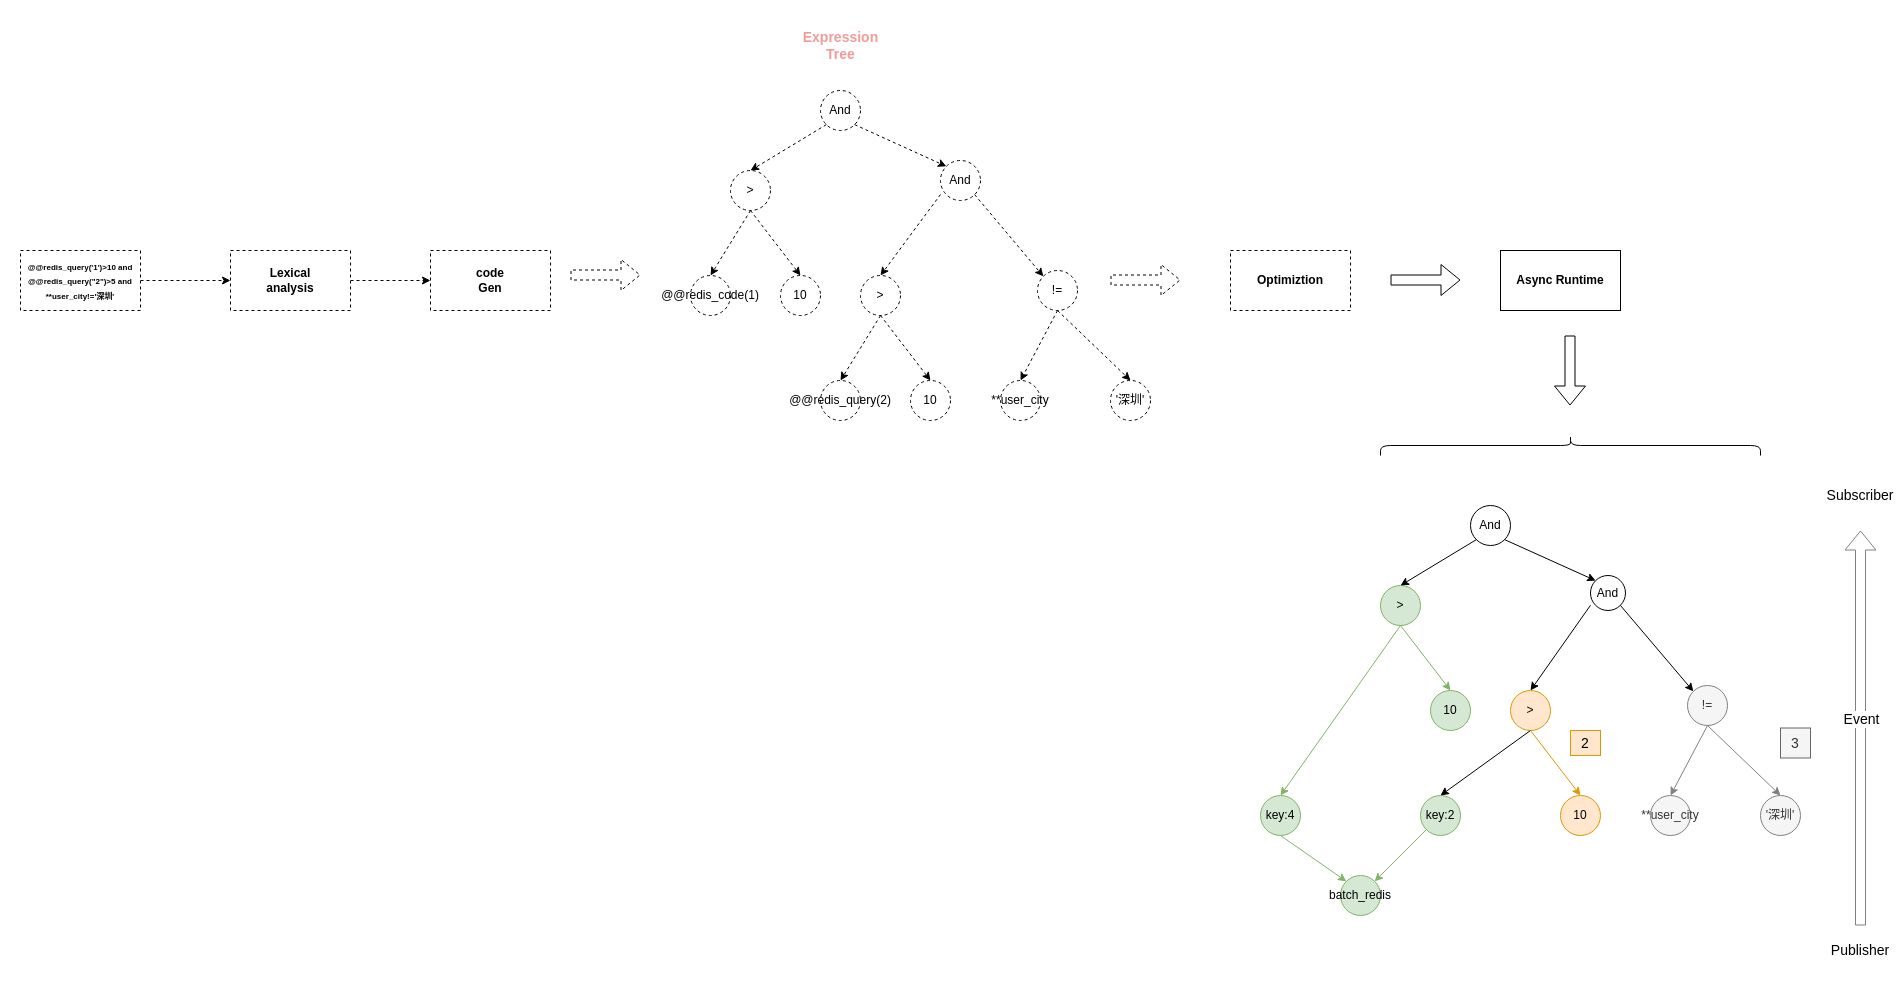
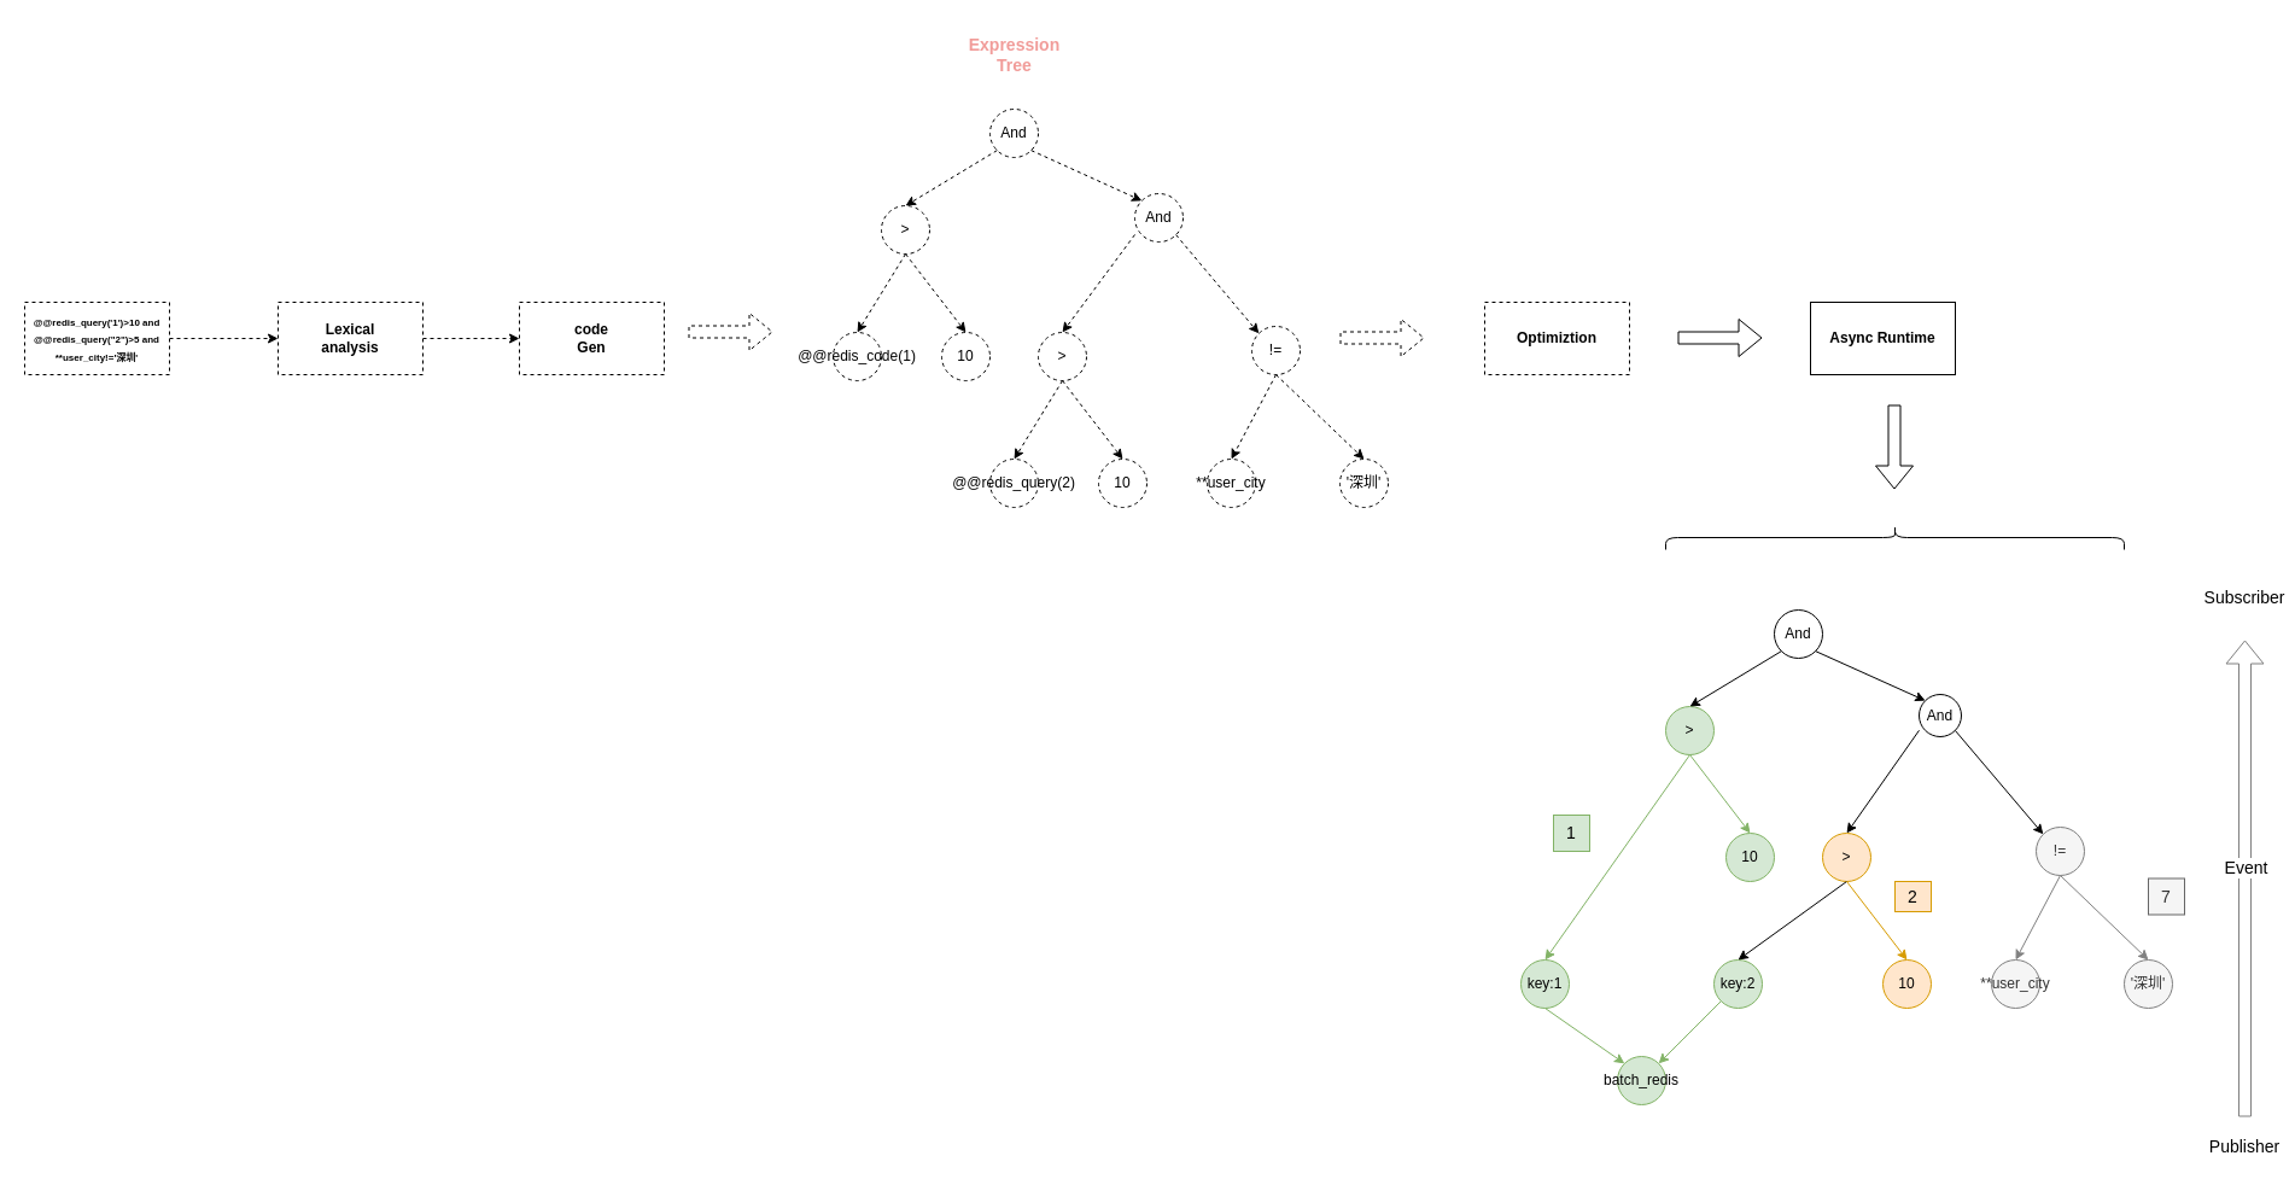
  <mxCell id="0" />
  <mxCell id="1" parent="0" />
  <mxCell id="2" value="" style="edgeStyle=orthogonalEdgeStyle;rounded=0;orthogonalLoop=1;jettySize=auto;html=1;exitX=1;exitY=0.5;exitDx=0;exitDy=0;dashed=1;" edge="1" parent="1" source="25" target="4"><mxGeometry relative="1" as="geometry"><mxPoint x="110" y="280" as="sourcePoint" /></mxGeometry></mxCell>
  <mxCell id="3" value="" style="edgeStyle=orthogonalEdgeStyle;rounded=0;orthogonalLoop=1;jettySize=auto;html=1;dashed=1;" edge="1" parent="1" source="4" target="5"><mxGeometry relative="1" as="geometry" /></mxCell>
  <mxCell id="4" value="&lt;b&gt;Lexical &lt;br&gt;analysis&lt;/b&gt;" style="whiteSpace=wrap;html=1;dashed=1;" vertex="1" parent="1"><mxGeometry x="230" y="250" width="120" height="60" as="geometry" /></mxCell>
  <mxCell id="5" value="&lt;b&gt;code&lt;br&gt;Gen&lt;/b&gt;" style="whiteSpace=wrap;html=1;dashed=1;" vertex="1" parent="1"><mxGeometry x="430" y="250" width="120" height="60" as="geometry" /></mxCell>
  <mxCell id="6" value="And" style="ellipse;whiteSpace=wrap;html=1;aspect=fixed;dashed=1;" vertex="1" parent="1"><mxGeometry x="940" y="160" width="40" height="40" as="geometry" /></mxCell>
  <mxCell id="7" value="&amp;gt;" style="ellipse;whiteSpace=wrap;html=1;aspect=fixed;dashed=1;" vertex="1" parent="1"><mxGeometry x="860" y="275" width="40" height="40" as="geometry" /></mxCell>
  <mxCell id="8" value="!=" style="ellipse;whiteSpace=wrap;html=1;aspect=fixed;dashed=1;" vertex="1" parent="1"><mxGeometry x="1037" y="270" width="40" height="40" as="geometry" /></mxCell>
  <mxCell id="9" value="@@redis_query(2)" style="ellipse;whiteSpace=wrap;html=1;aspect=fixed;dashed=1;" vertex="1" parent="1"><mxGeometry x="820" y="380" width="40" height="40" as="geometry" /></mxCell>
  <mxCell id="10" value="10" style="ellipse;whiteSpace=wrap;html=1;aspect=fixed;dashed=1;" vertex="1" parent="1"><mxGeometry x="910" y="380" width="40" height="40" as="geometry" /></mxCell>
  <mxCell id="11" value="**user_city" style="ellipse;whiteSpace=wrap;html=1;aspect=fixed;dashed=1;" vertex="1" parent="1"><mxGeometry x="1000" y="380" width="40" height="40" as="geometry" /></mxCell>
  <mxCell id="12" value="'深圳'" style="ellipse;whiteSpace=wrap;html=1;aspect=fixed;dashed=1;" vertex="1" parent="1"><mxGeometry x="1110" y="380" width="40" height="40" as="geometry" /></mxCell>
  <mxCell id="13" value="" style="endArrow=classic;html=1;exitX=0.5;exitY=1;exitDx=0;exitDy=0;entryX=0.5;entryY=0;entryDx=0;entryDy=0;dashed=1;" edge="1" parent="1" source="7" target="9"><mxGeometry width="50" height="50" relative="1" as="geometry"><mxPoint x="600" y="400" as="sourcePoint" /><mxPoint x="650" y="350" as="targetPoint" /></mxGeometry></mxCell>
  <mxCell id="14" value="" style="endArrow=classic;html=1;exitX=0.5;exitY=1;exitDx=0;exitDy=0;entryX=0.5;entryY=0;entryDx=0;entryDy=0;dashed=1;" edge="1" parent="1" source="7" target="10"><mxGeometry width="50" height="50" relative="1" as="geometry"><mxPoint x="880" y="325" as="sourcePoint" /><mxPoint x="850" y="390" as="targetPoint" /></mxGeometry></mxCell>
  <mxCell id="15" value="" style="endArrow=classic;html=1;exitX=0.5;exitY=1;exitDx=0;exitDy=0;entryX=0.5;entryY=0;entryDx=0;entryDy=0;dashed=1;" edge="1" parent="1" source="8" target="12"><mxGeometry width="50" height="50" relative="1" as="geometry"><mxPoint x="1100" y="315" as="sourcePoint" /><mxPoint x="1150" y="380" as="targetPoint" /></mxGeometry></mxCell>
  <mxCell id="16" value="" style="endArrow=classic;html=1;exitX=0.5;exitY=1;exitDx=0;exitDy=0;entryX=0.5;entryY=0;entryDx=0;entryDy=0;dashed=1;" edge="1" parent="1" source="8" target="11"><mxGeometry width="50" height="50" relative="1" as="geometry"><mxPoint x="1080" y="315" as="sourcePoint" /><mxPoint x="1140" y="390" as="targetPoint" /></mxGeometry></mxCell>
  <mxCell id="17" value="" style="endArrow=classic;html=1;exitX=0;exitY=0.85;exitDx=0;exitDy=0;entryX=0.5;entryY=0;entryDx=0;entryDy=0;exitPerimeter=0;dashed=1;" edge="1" parent="1" source="6" target="7"><mxGeometry width="50" height="50" relative="1" as="geometry"><mxPoint x="930" y="200" as="sourcePoint" /><mxPoint x="890" y="265" as="targetPoint" /></mxGeometry></mxCell>
  <mxCell id="18" value="" style="endArrow=classic;html=1;exitX=1;exitY=1;exitDx=0;exitDy=0;entryX=0;entryY=0;entryDx=0;entryDy=0;dashed=1;" edge="1" parent="1" source="6" target="8"><mxGeometry width="50" height="50" relative="1" as="geometry"><mxPoint x="950" y="204" as="sourcePoint" /><mxPoint x="890" y="285" as="targetPoint" /></mxGeometry></mxCell>
  <mxCell id="19" value="" style="shape=flexArrow;endArrow=classic;html=1;dashed=1;" edge="1" parent="1"><mxGeometry width="50" height="50" relative="1" as="geometry"><mxPoint x="570" y="274.5" as="sourcePoint" /><mxPoint x="640" y="274.5" as="targetPoint" /></mxGeometry></mxCell>
  <mxCell id="20" value="&lt;font color=&quot;#f19c99&quot; style=&quot;font-size: 14px;&quot;&gt;&lt;b style=&quot;font-size: 14px;&quot;&gt;Expression&lt;br style=&quot;font-size: 14px;&quot;&gt;Tree&lt;/b&gt;&lt;/font&gt;" style="text;html=1;strokeColor=none;fillColor=none;align=center;verticalAlign=middle;whiteSpace=wrap;rounded=0;fontSize=14;" vertex="1" parent="1"><mxGeometry x="773.5" y="20" width="133" height="50" as="geometry" /></mxCell>
  <mxCell id="21" value="" style="shape=flexArrow;endArrow=classic;html=1;dashed=1;" edge="1" parent="1"><mxGeometry width="50" height="50" relative="1" as="geometry"><mxPoint x="1110" y="279.5" as="sourcePoint" /><mxPoint x="1180" y="279.5" as="targetPoint" /></mxGeometry></mxCell>
  <mxCell id="22" value="&lt;b&gt;Optimiztion&lt;/b&gt;" style="whiteSpace=wrap;html=1;dashed=1;" vertex="1" parent="1"><mxGeometry x="1230" y="250" width="120" height="60" as="geometry" /></mxCell>
  <mxCell id="23" value="" style="shape=flexArrow;endArrow=classic;html=1;" edge="1" parent="1"><mxGeometry width="50" height="50" relative="1" as="geometry"><mxPoint x="1390" y="279.5" as="sourcePoint" /><mxPoint x="1460" y="279.5" as="targetPoint" /></mxGeometry></mxCell>
  <mxCell id="24" value="&lt;b&gt;Async Runtime&lt;/b&gt;" style="whiteSpace=wrap;html=1;" vertex="1" parent="1"><mxGeometry x="1500" y="250" width="120" height="60" as="geometry" /></mxCell>
  <mxCell id="25" value="&lt;span&gt;&lt;b&gt;&lt;font style=&quot;font-size: 8px&quot;&gt;@@redis_query('1')&amp;gt;10 and @@redis_query(&quot;2&quot;)&amp;gt;5 and **user_city!='深圳'&lt;/font&gt;&lt;/b&gt;&lt;/span&gt;" style="rounded=0;whiteSpace=wrap;html=1;dashed=1;" vertex="1" parent="1"><mxGeometry x="20" y="250" width="120" height="60" as="geometry" /></mxCell>
  <mxCell id="26" value="And" style="ellipse;whiteSpace=wrap;html=1;aspect=fixed;dashed=1;" vertex="1" parent="1"><mxGeometry x="820" y="90" width="40" height="40" as="geometry" /></mxCell>
  <mxCell id="27" value="&amp;gt;" style="ellipse;whiteSpace=wrap;html=1;aspect=fixed;dashed=1;" vertex="1" parent="1"><mxGeometry x="730" y="170" width="40" height="40" as="geometry" /></mxCell>
  <mxCell id="28" value="@@redis_code(1)" style="ellipse;whiteSpace=wrap;html=1;aspect=fixed;dashed=1;" vertex="1" parent="1"><mxGeometry x="690" y="275" width="40" height="40" as="geometry" /></mxCell>
  <mxCell id="29" value="10" style="ellipse;whiteSpace=wrap;html=1;aspect=fixed;dashed=1;" vertex="1" parent="1"><mxGeometry x="780" y="275" width="40" height="40" as="geometry" /></mxCell>
  <mxCell id="30" value="" style="endArrow=classic;html=1;exitX=0.5;exitY=1;exitDx=0;exitDy=0;entryX=0.5;entryY=0;entryDx=0;entryDy=0;dashed=1;" edge="1" parent="1" source="27" target="28"><mxGeometry width="50" height="50" relative="1" as="geometry"><mxPoint x="470" y="295" as="sourcePoint" /><mxPoint x="520" y="245" as="targetPoint" /></mxGeometry></mxCell>
  <mxCell id="31" value="" style="endArrow=classic;html=1;exitX=0.5;exitY=1;exitDx=0;exitDy=0;entryX=0.5;entryY=0;entryDx=0;entryDy=0;dashed=1;" edge="1" parent="1" source="27" target="29"><mxGeometry width="50" height="50" relative="1" as="geometry"><mxPoint x="750" y="220" as="sourcePoint" /><mxPoint x="720" y="285" as="targetPoint" /></mxGeometry></mxCell>
  <mxCell id="32" value="" style="endArrow=classic;html=1;exitX=0;exitY=1;exitDx=0;exitDy=0;entryX=0.5;entryY=0;entryDx=0;entryDy=0;dashed=1;" edge="1" parent="1" source="26" target="27"><mxGeometry width="50" height="50" relative="1" as="geometry"><mxPoint x="760" y="220" as="sourcePoint" /><mxPoint x="810" y="285" as="targetPoint" /></mxGeometry></mxCell>
  <mxCell id="33" value="" style="endArrow=classic;html=1;exitX=1;exitY=1;exitDx=0;exitDy=0;entryX=0;entryY=0;entryDx=0;entryDy=0;dashed=1;" edge="1" parent="1" source="26" target="6"><mxGeometry width="50" height="50" relative="1" as="geometry"><mxPoint x="835.858" y="134.142" as="sourcePoint" /><mxPoint x="760" y="180" as="targetPoint" /></mxGeometry></mxCell>
  <mxCell id="34" value="" style="shape=curlyBracket;whiteSpace=wrap;html=1;rounded=1;fontSize=14;rotation=90;" vertex="1" parent="1"><mxGeometry x="1560" y="255" width="20" height="380" as="geometry" /></mxCell>
  <mxCell id="35" value="" style="shape=flexArrow;endArrow=classic;html=1;fontSize=14;" edge="1" parent="1"><mxGeometry width="50" height="50" relative="1" as="geometry"><mxPoint x="1569.5" y="335" as="sourcePoint" /><mxPoint x="1569.5" y="405" as="targetPoint" /></mxGeometry></mxCell>
  <mxCell id="36" value="And" style="ellipse;whiteSpace=wrap;html=1;aspect=fixed;" vertex="1" parent="1"><mxGeometry x="1590" y="575" width="35" height="35" as="geometry" /></mxCell>
  <mxCell id="37" value="&amp;gt;" style="ellipse;whiteSpace=wrap;html=1;aspect=fixed;strokeColor=#d79b00;fillColor=#FFE6CC;" vertex="1" parent="1"><mxGeometry x="1510" y="690" width="40" height="40" as="geometry" /></mxCell>
  <mxCell id="38" value="!=" style="ellipse;whiteSpace=wrap;html=1;aspect=fixed;fillColor=#f5f5f5;fontColor=#333333;strokeColor=#808080;" vertex="1" parent="1"><mxGeometry x="1687" y="685" width="40" height="40" as="geometry" /></mxCell>
  <mxCell id="39" value="key:2" style="ellipse;whiteSpace=wrap;html=1;aspect=fixed;fillColor=#d5e8d4;strokeColor=#82b366;" vertex="1" parent="1"><mxGeometry x="1420" y="795" width="40" height="40" as="geometry" /></mxCell>
  <mxCell id="40" value="10" style="ellipse;whiteSpace=wrap;html=1;aspect=fixed;fillColor=#ffe6cc;strokeColor=#d79b00;" vertex="1" parent="1"><mxGeometry x="1560" y="795" width="40" height="40" as="geometry" /></mxCell>
  <mxCell id="41" value="**user_city" style="ellipse;whiteSpace=wrap;html=1;aspect=fixed;fillColor=#f5f5f5;fontColor=#333333;strokeColor=#808080;" vertex="1" parent="1"><mxGeometry x="1650" y="795" width="40" height="40" as="geometry" /></mxCell>
  <mxCell id="42" value="'深圳'" style="ellipse;whiteSpace=wrap;html=1;aspect=fixed;fillColor=#f5f5f5;fontColor=#333333;strokeColor=#808080;" vertex="1" parent="1"><mxGeometry x="1760" y="795" width="40" height="40" as="geometry" /></mxCell>
  <mxCell id="43" value="" style="endArrow=classic;html=1;exitX=0.5;exitY=1;exitDx=0;exitDy=0;entryX=0.5;entryY=0;entryDx=0;entryDy=0;" edge="1" parent="1" source="37" target="39"><mxGeometry width="50" height="50" relative="1" as="geometry"><mxPoint x="1250" y="815" as="sourcePoint" /><mxPoint x="1300" y="765" as="targetPoint" /></mxGeometry></mxCell>
  <mxCell id="44" value="" style="endArrow=classic;html=1;exitX=0.5;exitY=1;exitDx=0;exitDy=0;entryX=0.5;entryY=0;entryDx=0;entryDy=0;fillColor=#ffe6cc;strokeColor=#d79b00;" edge="1" parent="1" source="37" target="40"><mxGeometry width="50" height="50" relative="1" as="geometry"><mxPoint x="1530" y="740" as="sourcePoint" /><mxPoint x="1500" y="805" as="targetPoint" /></mxGeometry></mxCell>
  <mxCell id="45" value="" style="endArrow=classic;html=1;exitX=0.5;exitY=1;exitDx=0;exitDy=0;entryX=0.5;entryY=0;entryDx=0;entryDy=0;fillColor=#f5f5f5;strokeColor=#808080;" edge="1" parent="1" source="38" target="42"><mxGeometry width="50" height="50" relative="1" as="geometry"><mxPoint x="1750" y="730" as="sourcePoint" /><mxPoint x="1800" y="795" as="targetPoint" /></mxGeometry></mxCell>
  <mxCell id="46" value="" style="endArrow=classic;html=1;exitX=0.5;exitY=1;exitDx=0;exitDy=0;entryX=0.5;entryY=0;entryDx=0;entryDy=0;fillColor=#f5f5f5;strokeColor=#808080;" edge="1" parent="1" source="38" target="41"><mxGeometry width="50" height="50" relative="1" as="geometry"><mxPoint x="1730" y="730" as="sourcePoint" /><mxPoint x="1790" y="805" as="targetPoint" /></mxGeometry></mxCell>
  <mxCell id="47" value="" style="endArrow=classic;html=1;exitX=0;exitY=0.85;exitDx=0;exitDy=0;entryX=0.5;entryY=0;entryDx=0;entryDy=0;exitPerimeter=0;" edge="1" parent="1" source="36" target="37"><mxGeometry width="50" height="50" relative="1" as="geometry"><mxPoint x="1580" y="615" as="sourcePoint" /><mxPoint x="1540" y="680" as="targetPoint" /></mxGeometry></mxCell>
  <mxCell id="48" value="" style="endArrow=classic;html=1;exitX=1;exitY=1;exitDx=0;exitDy=0;entryX=0;entryY=0;entryDx=0;entryDy=0;" edge="1" parent="1" source="36" target="38"><mxGeometry width="50" height="50" relative="1" as="geometry"><mxPoint x="1600" y="619" as="sourcePoint" /><mxPoint x="1540" y="700" as="targetPoint" /></mxGeometry></mxCell>
  <mxCell id="49" value="And" style="ellipse;whiteSpace=wrap;html=1;aspect=fixed;" vertex="1" parent="1"><mxGeometry x="1470" y="505" width="40" height="40" as="geometry" /></mxCell>
  <mxCell id="50" value="&amp;gt;" style="ellipse;whiteSpace=wrap;html=1;aspect=fixed;fillColor=#d5e8d4;strokeColor=#82b366;" vertex="1" parent="1"><mxGeometry x="1380" y="585" width="40" height="40" as="geometry" /></mxCell>
- <mxCell id="51" value="key:4" style="ellipse;whiteSpace=wrap;html=1;aspect=fixed;fillColor=#d5e8d4;strokeColor=#82b366;" vertex="1" parent="1"><mxGeometry x="1260" y="795" width="40" height="40" as="geometry" /></mxCell>
+ <mxCell id="51" value="key:1" style="ellipse;whiteSpace=wrap;html=1;aspect=fixed;fillColor=#d5e8d4;strokeColor=#82b366;" vertex="1" parent="1"><mxGeometry x="1260" y="795" width="40" height="40" as="geometry" /></mxCell>
  <mxCell id="52" value="10" style="ellipse;whiteSpace=wrap;html=1;aspect=fixed;fillColor=#d5e8d4;strokeColor=#82b366;" vertex="1" parent="1"><mxGeometry x="1430" y="690" width="40" height="40" as="geometry" /></mxCell>
  <mxCell id="53" value="" style="endArrow=classic;html=1;exitX=0.5;exitY=1;exitDx=0;exitDy=0;entryX=0.5;entryY=0;entryDx=0;entryDy=0;fillColor=#d5e8d4;strokeColor=#82b366;" edge="1" parent="1" source="50" target="51"><mxGeometry width="50" height="50" relative="1" as="geometry"><mxPoint x="1120" y="710" as="sourcePoint" /><mxPoint x="1170" y="660" as="targetPoint" /></mxGeometry></mxCell>
  <mxCell id="54" value="" style="endArrow=classic;html=1;exitX=0.5;exitY=1;exitDx=0;exitDy=0;entryX=0.5;entryY=0;entryDx=0;entryDy=0;fillColor=#d5e8d4;strokeColor=#82b366;" edge="1" parent="1" source="50" target="52"><mxGeometry width="50" height="50" relative="1" as="geometry"><mxPoint x="1400" y="635" as="sourcePoint" /><mxPoint x="1370" y="700" as="targetPoint" /></mxGeometry></mxCell>
  <mxCell id="55" value="" style="endArrow=classic;html=1;exitX=0;exitY=1;exitDx=0;exitDy=0;entryX=0.5;entryY=0;entryDx=0;entryDy=0;" edge="1" parent="1" source="49" target="50"><mxGeometry width="50" height="50" relative="1" as="geometry"><mxPoint x="1410" y="635" as="sourcePoint" /><mxPoint x="1460" y="700" as="targetPoint" /></mxGeometry></mxCell>
  <mxCell id="56" value="" style="endArrow=classic;html=1;exitX=1;exitY=1;exitDx=0;exitDy=0;entryX=0;entryY=0;entryDx=0;entryDy=0;" edge="1" parent="1" source="49" target="36"><mxGeometry width="50" height="50" relative="1" as="geometry"><mxPoint x="1485.858" y="549.142" as="sourcePoint" /><mxPoint x="1410" y="595" as="targetPoint" /></mxGeometry></mxCell>
  <mxCell id="57" value="batch_redis" style="ellipse;whiteSpace=wrap;html=1;aspect=fixed;fillColor=#d5e8d4;strokeColor=#82b366;" vertex="1" parent="1"><mxGeometry x="1340" y="875" width="40" height="40" as="geometry" /></mxCell>
  <mxCell id="58" value="" style="endArrow=classic;html=1;exitX=0.5;exitY=1;exitDx=0;exitDy=0;entryX=0;entryY=0;entryDx=0;entryDy=0;fillColor=#d5e8d4;strokeColor=#82b366;" edge="1" parent="1" source="51" target="57"><mxGeometry width="50" height="50" relative="1" as="geometry"><mxPoint x="1410" y="635" as="sourcePoint" /><mxPoint x="1290" y="805" as="targetPoint" /></mxGeometry></mxCell>
  <mxCell id="59" value="" style="endArrow=classic;html=1;exitX=0;exitY=1;exitDx=0;exitDy=0;entryX=1;entryY=0;entryDx=0;entryDy=0;fillColor=#d5e8d4;strokeColor=#82b366;" edge="1" parent="1" source="39" target="57"><mxGeometry width="50" height="50" relative="1" as="geometry"><mxPoint x="1290" y="845" as="sourcePoint" /><mxPoint x="1355.858" y="890.858" as="targetPoint" /></mxGeometry></mxCell>
+ <mxCell id="60" value="1" style="rounded=0;whiteSpace=wrap;html=1;strokeColor=#82b366;fillColor=#d5e8d4;fontSize=14;" vertex="1" parent="1"><mxGeometry x="1287" y="675" width="30" height="30" as="geometry" /></mxCell>
  <mxCell id="61" value="2" style="rounded=0;whiteSpace=wrap;html=1;strokeColor=#d79b00;fillColor=#ffe6cc;fontSize=14;" vertex="1" parent="1"><mxGeometry x="1570" y="730" width="30" height="25" as="geometry" /></mxCell>
- <mxCell id="62" value="3" style="rounded=0;whiteSpace=wrap;html=1;strokeColor=#666666;fillColor=#f5f5f5;fontSize=14;fontColor=#333333;" vertex="1" parent="1"><mxGeometry x="1780" y="727.5" width="30" height="30" as="geometry" /></mxCell>
+ <mxCell id="62" value="7" style="rounded=0;whiteSpace=wrap;html=1;strokeColor=#666666;fillColor=#f5f5f5;fontSize=14;fontColor=#333333;" vertex="1" parent="1"><mxGeometry x="1780" y="727.5" width="30" height="30" as="geometry" /></mxCell>
  <mxCell id="63" value="" style="shape=flexArrow;endArrow=classic;html=1;strokeColor=#808080;fontSize=14;" edge="1" parent="1"><mxGeometry width="50" height="50" relative="1" as="geometry"><mxPoint x="1860" y="925" as="sourcePoint" /><mxPoint x="1860" y="530" as="targetPoint" /></mxGeometry></mxCell>
  <mxCell id="64" value="Event" style="edgeLabel;html=1;align=center;verticalAlign=middle;resizable=0;points=[];fontSize=14;" vertex="1" connectable="0" parent="63"><mxGeometry x="0.048" relative="1" as="geometry"><mxPoint as="offset" /></mxGeometry></mxCell>
  <mxCell id="65" value="Publisher" style="text;html=1;strokeColor=none;fillColor=none;align=center;verticalAlign=middle;whiteSpace=wrap;rounded=0;fontSize=14;" vertex="1" parent="1"><mxGeometry x="1840" y="940" width="40" height="20" as="geometry" /></mxCell>
  <mxCell id="66" value="Subscriber" style="text;html=1;strokeColor=none;fillColor=none;align=center;verticalAlign=middle;whiteSpace=wrap;rounded=0;fontSize=14;" vertex="1" parent="1"><mxGeometry x="1840" y="485" width="40" height="20" as="geometry" /></mxCell>
